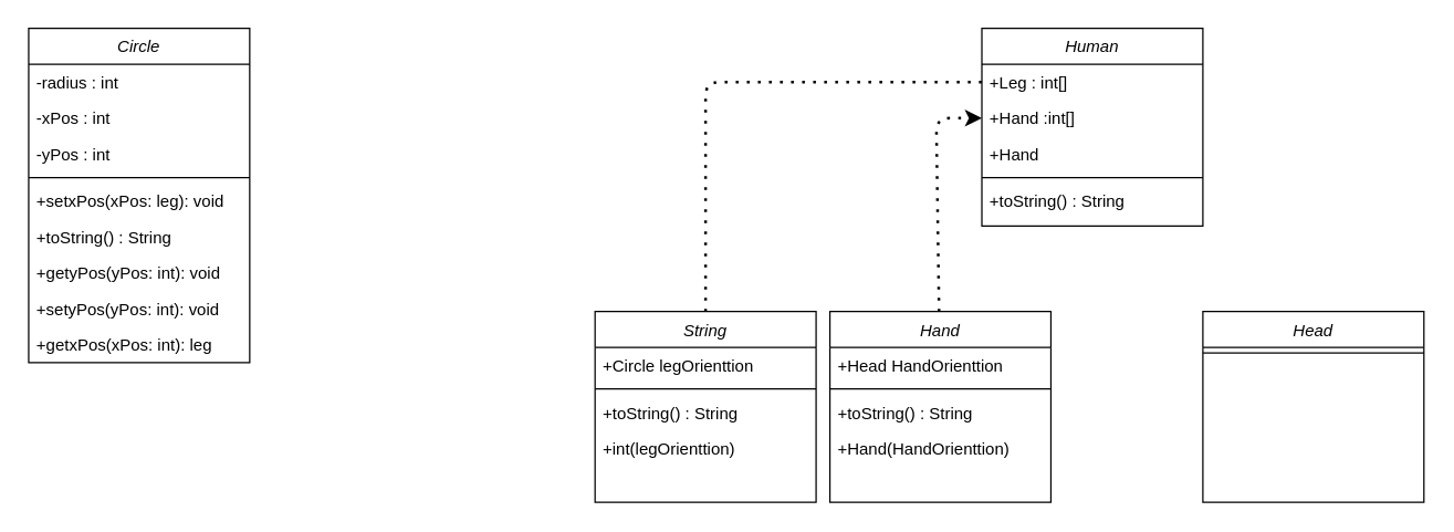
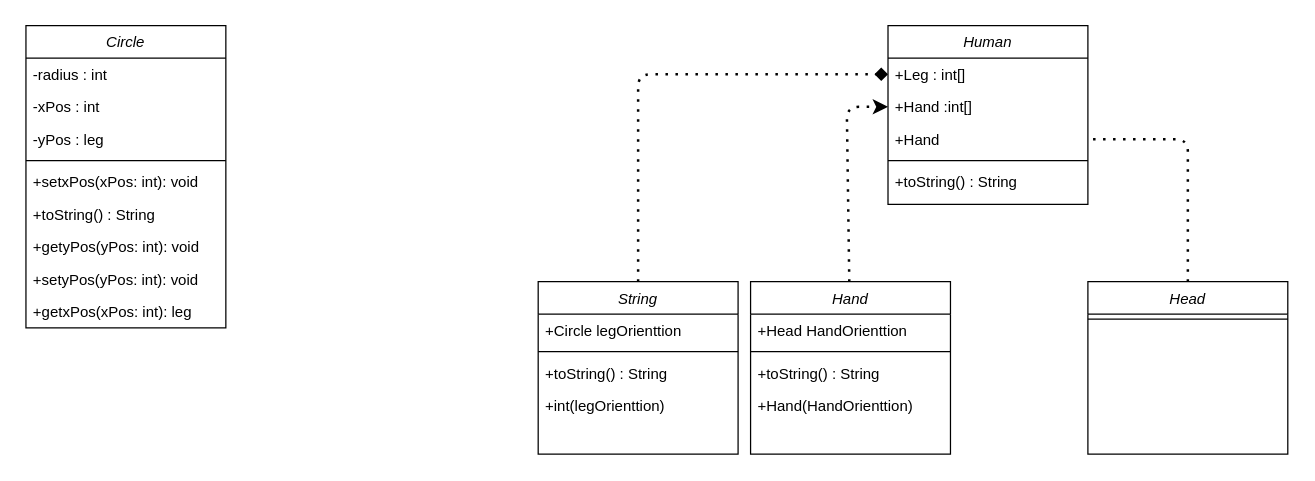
  <mxCell id="0" />
  <mxCell id="1" parent="0" />
- <mxCell id="2" value="" style="endArrow=none;dashed=1;html=1;dashPattern=1 3;strokeWidth=2;exitX=0.5;exitY=0;exitDx=0;exitDy=0;entryX=0;entryY=0.5;entryDx=0;entryDy=0;" edge="1" parent="1" source="11" target="6"><mxGeometry width="50" height="50" relative="1" as="geometry"><mxPoint x="585" y="135" as="sourcePoint" /><mxPoint x="620" y="45" as="targetPoint" /><Array as="points"><mxPoint x="510" y="59" /></Array></mxGeometry></mxCell>
+ <mxCell id="2" value="" style="endArrow=diamond;dashed=1;html=1;dashPattern=1 3;strokeWidth=2;exitX=0.5;exitY=0;exitDx=0;exitDy=0;entryX=0;entryY=0.5;entryDx=0;entryDy=0;" edge="1" parent="1" source="11" target="6"><mxGeometry width="50" height="50" relative="1" as="geometry"><mxPoint x="585" y="135" as="sourcePoint" /><mxPoint x="620" y="45" as="targetPoint" /><Array as="points"><mxPoint x="510" y="59" /></Array></mxGeometry></mxCell>
  <mxCell id="3" value="" style="endArrow=classic;dashed=1;html=1;dashPattern=1 3;strokeWidth=2;entryX=0;entryY=0.5;entryDx=0;entryDy=0;" edge="1" parent="1" source="16" target="7"><mxGeometry width="50" height="50" relative="1" as="geometry"><mxPoint x="670" y="215" as="sourcePoint" /><mxPoint x="690" y="85" as="targetPoint" /><Array as="points"><mxPoint x="677" y="85" /></Array></mxGeometry></mxCell>
+ <mxCell id="4" value="" style="endArrow=none;dashed=1;html=1;dashPattern=1 3;strokeWidth=2;exitX=0.5;exitY=0;exitDx=0;exitDy=0;entryX=1;entryY=0.5;entryDx=0;entryDy=0;" edge="1" parent="1" source="21" target="8"><mxGeometry width="50" height="50" relative="1" as="geometry"><mxPoint x="900" y="175" as="sourcePoint" /><mxPoint x="1080" y="75" as="targetPoint" /><Array as="points"><mxPoint x="950" y="111" /></Array></mxGeometry></mxCell>
  <mxCell id="5" value="Human" style="swimlane;fontStyle=2;align=center;verticalAlign=top;childLayout=stackLayout;horizontal=1;startSize=26;horizontalStack=0;resizeParent=1;resizeLast=0;collapsible=1;marginBottom=0;rounded=0;shadow=0;strokeWidth=1;" vertex="1" parent="1"><mxGeometry x="710" y="20" width="160" height="143" as="geometry"><mxRectangle x="230" y="140" width="160" height="26" as="alternateBounds" /></mxGeometry></mxCell>
  <mxCell id="6" value="+Leg : int[]&#10;" style="text;align=left;verticalAlign=top;spacingLeft=4;spacingRight=4;overflow=hidden;rotatable=0;points=[[0,0.5],[1,0.5]];portConstraint=eastwest;" vertex="1" parent="5"><mxGeometry y="26" width="160" height="26" as="geometry" /></mxCell>
  <mxCell id="7" value="+Hand :int[]" style="text;align=left;verticalAlign=top;spacingLeft=4;spacingRight=4;overflow=hidden;rotatable=0;points=[[0,0.5],[1,0.5]];portConstraint=eastwest;" vertex="1" parent="5"><mxGeometry y="52" width="160" height="26" as="geometry" /></mxCell>
  <mxCell id="8" value="+Hand " style="text;align=left;verticalAlign=top;spacingLeft=4;spacingRight=4;overflow=hidden;rotatable=0;points=[[0,0.5],[1,0.5]];portConstraint=eastwest;" vertex="1" parent="5"><mxGeometry y="78" width="160" height="26" as="geometry" /></mxCell>
  <mxCell id="9" value="" style="line;html=1;strokeWidth=1;align=left;verticalAlign=middle;spacingTop=-1;spacingLeft=3;spacingRight=3;rotatable=0;labelPosition=right;points=[];portConstraint=eastwest;" vertex="1" parent="5"><mxGeometry y="104" width="160" height="8" as="geometry" /></mxCell>
  <mxCell id="10" value="+toString() : String" style="text;align=left;verticalAlign=top;spacingLeft=4;spacingRight=4;overflow=hidden;rotatable=0;points=[[0,0.5],[1,0.5]];portConstraint=eastwest;" vertex="1" parent="5"><mxGeometry y="112" width="160" height="26" as="geometry" /></mxCell>
  <mxCell id="11" value="String" style="swimlane;fontStyle=2;align=center;verticalAlign=top;childLayout=stackLayout;horizontal=1;startSize=26;horizontalStack=0;resizeParent=1;resizeLast=0;collapsible=1;marginBottom=0;rounded=0;shadow=0;strokeWidth=1;" vertex="1" parent="1"><mxGeometry x="430" y="225" width="160" height="138" as="geometry"><mxRectangle x="230" y="140" width="160" height="26" as="alternateBounds" /></mxGeometry></mxCell>
  <mxCell id="12" value="+Circle legOrienttion" style="text;align=left;verticalAlign=top;spacingLeft=4;spacingRight=4;overflow=hidden;rotatable=0;points=[[0,0.5],[1,0.5]];portConstraint=eastwest;" vertex="1" parent="11"><mxGeometry y="26" width="160" height="26" as="geometry" /></mxCell>
  <mxCell id="13" value="" style="line;html=1;strokeWidth=1;align=left;verticalAlign=middle;spacingTop=-1;spacingLeft=3;spacingRight=3;rotatable=0;labelPosition=right;points=[];portConstraint=eastwest;" vertex="1" parent="11"><mxGeometry y="52" width="160" height="8" as="geometry" /></mxCell>
  <mxCell id="14" value="+toString() : String" style="text;align=left;verticalAlign=top;spacingLeft=4;spacingRight=4;overflow=hidden;rotatable=0;points=[[0,0.5],[1,0.5]];portConstraint=eastwest;" vertex="1" parent="11"><mxGeometry y="60" width="160" height="26" as="geometry" /></mxCell>
  <mxCell id="15" value="+int(legOrienttion) " style="text;align=left;verticalAlign=top;spacingLeft=4;spacingRight=4;overflow=hidden;rotatable=0;points=[[0,0.5],[1,0.5]];portConstraint=eastwest;" vertex="1" parent="11"><mxGeometry y="86" width="160" height="26" as="geometry" /></mxCell>
  <mxCell id="16" value="Hand" style="swimlane;fontStyle=2;align=center;verticalAlign=top;childLayout=stackLayout;horizontal=1;startSize=26;horizontalStack=0;resizeParent=1;resizeLast=0;collapsible=1;marginBottom=0;rounded=0;shadow=0;strokeWidth=1;" vertex="1" parent="1"><mxGeometry x="600" y="225" width="160" height="138" as="geometry"><mxRectangle x="230" y="140" width="160" height="26" as="alternateBounds" /></mxGeometry></mxCell>
  <mxCell id="17" value="+Head HandOrienttion" style="text;align=left;verticalAlign=top;spacingLeft=4;spacingRight=4;overflow=hidden;rotatable=0;points=[[0,0.5],[1,0.5]];portConstraint=eastwest;" vertex="1" parent="16"><mxGeometry y="26" width="160" height="26" as="geometry" /></mxCell>
  <mxCell id="18" value="" style="line;html=1;strokeWidth=1;align=left;verticalAlign=middle;spacingTop=-1;spacingLeft=3;spacingRight=3;rotatable=0;labelPosition=right;points=[];portConstraint=eastwest;" vertex="1" parent="16"><mxGeometry y="52" width="160" height="8" as="geometry" /></mxCell>
  <mxCell id="19" value="+toString() : String" style="text;align=left;verticalAlign=top;spacingLeft=4;spacingRight=4;overflow=hidden;rotatable=0;points=[[0,0.5],[1,0.5]];portConstraint=eastwest;" vertex="1" parent="16"><mxGeometry y="60" width="160" height="26" as="geometry" /></mxCell>
  <mxCell id="20" value="+Hand(HandOrienttion) " style="text;align=left;verticalAlign=top;spacingLeft=4;spacingRight=4;overflow=hidden;rotatable=0;points=[[0,0.5],[1,0.5]];portConstraint=eastwest;" vertex="1" parent="16"><mxGeometry y="86" width="160" height="26" as="geometry" /></mxCell>
  <mxCell id="21" value="Head" style="swimlane;fontStyle=2;align=center;verticalAlign=top;childLayout=stackLayout;horizontal=1;startSize=26;horizontalStack=0;resizeParent=1;resizeLast=0;collapsible=1;marginBottom=0;rounded=0;shadow=0;strokeWidth=1;" vertex="1" parent="1"><mxGeometry x="870" y="225" width="160" height="138" as="geometry"><mxRectangle x="230" y="140" width="160" height="26" as="alternateBounds" /></mxGeometry></mxCell>
  <mxCell id="22" value="" style="line;html=1;strokeWidth=1;align=left;verticalAlign=middle;spacingTop=-1;spacingLeft=3;spacingRight=3;rotatable=0;labelPosition=right;points=[];portConstraint=eastwest;" vertex="1" parent="21"><mxGeometry y="26" width="160" height="8" as="geometry" /></mxCell>
  <mxCell id="23" value="Circle" style="swimlane;fontStyle=2;align=center;verticalAlign=top;childLayout=stackLayout;horizontal=1;startSize=26;horizontalStack=0;resizeParent=1;resizeLast=0;collapsible=1;marginBottom=0;rounded=0;shadow=0;strokeWidth=1;" parent="1" vertex="1"><mxGeometry x="20" y="20" width="160" height="242" as="geometry"><mxRectangle x="230" y="140" width="160" height="26" as="alternateBounds" /></mxGeometry></mxCell>
  <mxCell id="24" value="-radius : int" style="text;align=left;verticalAlign=top;spacingLeft=4;spacingRight=4;overflow=hidden;rotatable=0;points=[[0,0.5],[1,0.5]];portConstraint=eastwest;" parent="23" vertex="1"><mxGeometry y="26" width="160" height="26" as="geometry" /></mxCell>
  <mxCell id="25" value="-xPos : int" style="text;align=left;verticalAlign=top;spacingLeft=4;spacingRight=4;overflow=hidden;rotatable=0;points=[[0,0.5],[1,0.5]];portConstraint=eastwest;" vertex="1" parent="23"><mxGeometry y="52" width="160" height="26" as="geometry" /></mxCell>
- <mxCell id="26" value="-yPos : int" style="text;align=left;verticalAlign=top;spacingLeft=4;spacingRight=4;overflow=hidden;rotatable=0;points=[[0,0.5],[1,0.5]];portConstraint=eastwest;" vertex="1" parent="23"><mxGeometry y="78" width="160" height="26" as="geometry" /></mxCell>
+ <mxCell id="26" value="-yPos : leg" style="text;align=left;verticalAlign=top;spacingLeft=4;spacingRight=4;overflow=hidden;rotatable=0;points=[[0,0.5],[1,0.5]];portConstraint=eastwest;" vertex="1" parent="23"><mxGeometry y="78" width="160" height="26" as="geometry" /></mxCell>
  <mxCell id="27" value="" style="line;html=1;strokeWidth=1;align=left;verticalAlign=middle;spacingTop=-1;spacingLeft=3;spacingRight=3;rotatable=0;labelPosition=right;points=[];portConstraint=eastwest;" parent="23" vertex="1"><mxGeometry y="104" width="160" height="8" as="geometry" /></mxCell>
- <mxCell id="28" value="+setxPos(xPos: leg): void  " style="text;align=left;verticalAlign=top;spacingLeft=4;spacingRight=4;overflow=hidden;rotatable=0;points=[[0,0.5],[1,0.5]];portConstraint=eastwest;" vertex="1" parent="23"><mxGeometry y="112" width="160" height="26" as="geometry" /></mxCell>
+ <mxCell id="28" value="+setxPos(xPos: int): void  " style="text;align=left;verticalAlign=top;spacingLeft=4;spacingRight=4;overflow=hidden;rotatable=0;points=[[0,0.5],[1,0.5]];portConstraint=eastwest;" vertex="1" parent="23"><mxGeometry y="112" width="160" height="26" as="geometry" /></mxCell>
  <mxCell id="29" value="+toString() : String" style="text;align=left;verticalAlign=top;spacingLeft=4;spacingRight=4;overflow=hidden;rotatable=0;points=[[0,0.5],[1,0.5]];portConstraint=eastwest;" vertex="1" parent="23"><mxGeometry y="138" width="160" height="26" as="geometry" /></mxCell>
  <mxCell id="30" value="+getyPos(yPos: int): void  " style="text;align=left;verticalAlign=top;spacingLeft=4;spacingRight=4;overflow=hidden;rotatable=0;points=[[0,0.5],[1,0.5]];portConstraint=eastwest;" vertex="1" parent="23"><mxGeometry y="164" width="160" height="26" as="geometry" /></mxCell>
  <mxCell id="31" value="+setyPos(yPos: int): void  " style="text;align=left;verticalAlign=top;spacingLeft=4;spacingRight=4;overflow=hidden;rotatable=0;points=[[0,0.5],[1,0.5]];portConstraint=eastwest;" vertex="1" parent="23"><mxGeometry y="190" width="160" height="26" as="geometry" /></mxCell>
  <mxCell id="32" value="+getxPos(xPos: int): leg  " style="text;align=left;verticalAlign=top;spacingLeft=4;spacingRight=4;overflow=hidden;rotatable=0;points=[[0,0.5],[1,0.5]];portConstraint=eastwest;" vertex="1" parent="23"><mxGeometry y="216" width="160" height="26" as="geometry" /></mxCell>
